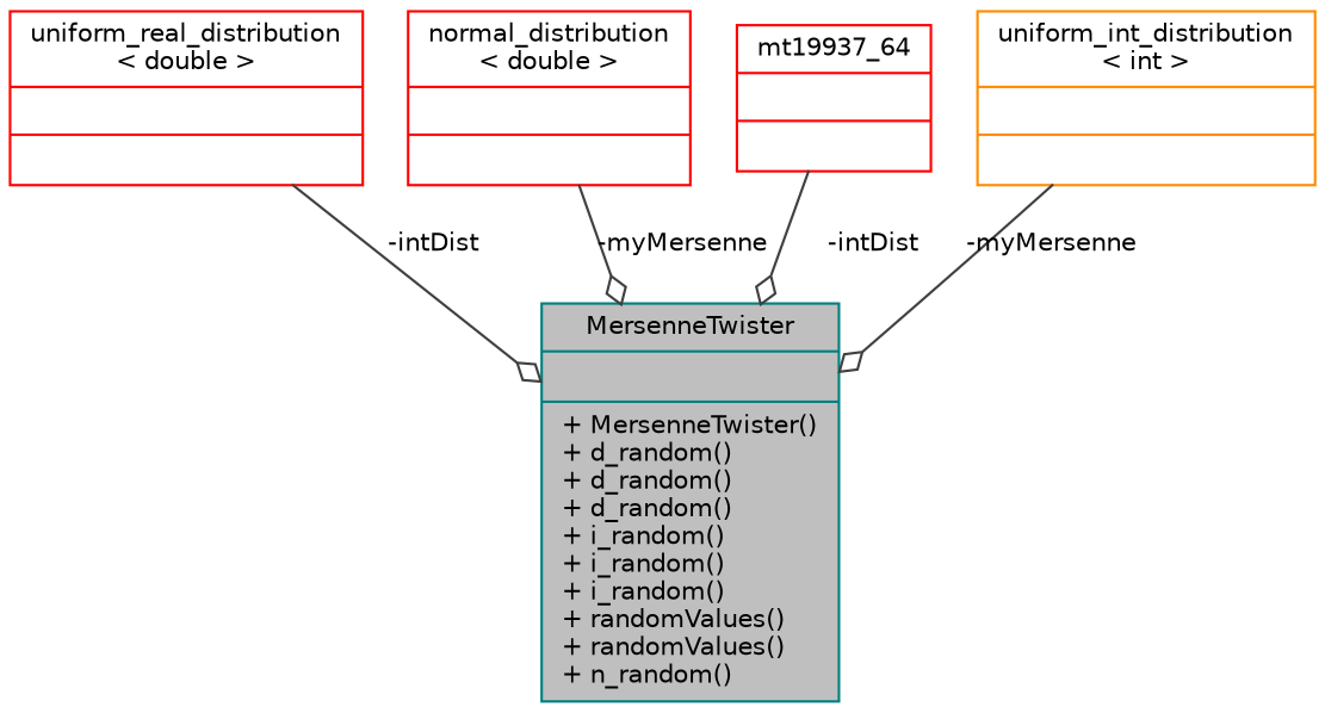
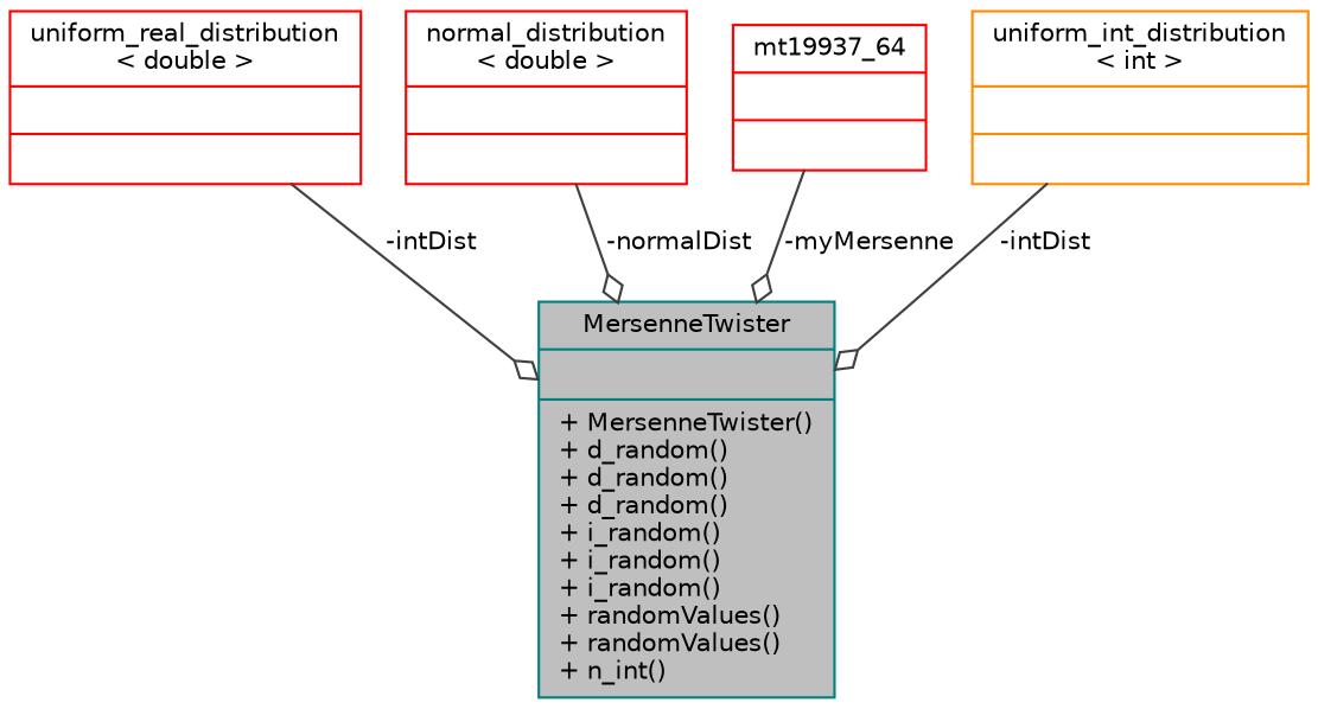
  digraph {
    node [color=red fontname=Helvetica fontsize=10 shape=record]
    edge [arrowhead=odiamond color=grey25 fontname=Helvetica fontsize=10 labelfontname=Helvetica labelfontsize=10 style=solid]
-   n1 [color=teal fillcolor=grey75 fontcolor=black height=0.2 label="{MersenneTwister\n||+ MersenneTwister()\l+ d_random()\l+ d_random()\l+ d_random()\l+ i_random()\l+ i_random()\l+ i_random()\l+ randomValues()\l+ randomValues()\l+ n_random()\l}" style=filled width=0.4]
+   n1 [color=teal fillcolor=grey75 fontcolor=black height=0.2 label="{MersenneTwister\n||+ MersenneTwister()\l+ d_random()\l+ d_random()\l+ d_random()\l+ i_random()\l+ i_random()\l+ i_random()\l+ randomValues()\l+ randomValues()\l+ n_int()\l}" style=filled width=0.4]
    n2 [height=0.2 label="{uniform_real_distribution\l\< double \>\n||}" width=0.4]
    n3 [height=0.2 label="{normal_distribution\l\< double \>\n||}" width=0.4]
    n4 [height=0.2 label="{mt19937_64\n||}" width=0.4]
    n5 [color=darkorange height=0.2 label="{uniform_int_distribution\l\< int \>\n||}" width=0.4]
    n2 -> n1 [label=" -intDist"]
-   n3 -> n1 [label=" -myMersenne"]
-   n4 -> n1 [label=" -intDist"]
-   n5 -> n1 [label=" -myMersenne"]
+   n3 -> n1 [label=" -normalDist"]
+   n4 -> n1 [label=" -myMersenne"]
+   n5 -> n1 [label=" -intDist"]
  }
